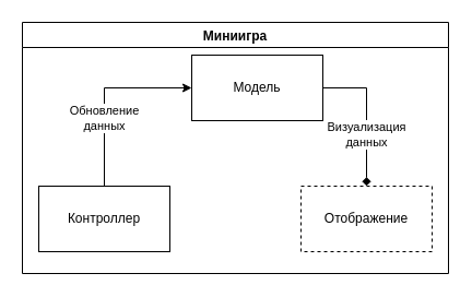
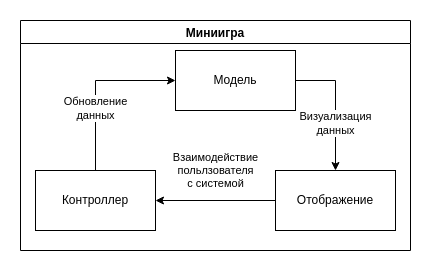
  <mxCell id="0" />
  <mxCell id="1" parent="0" />
  <mxCell id="2" value="Миниигра" style="swimlane;" vertex="1" parent="1"><mxGeometry x="20" y="20" width="390" height="230" as="geometry"><mxRectangle x="110" y="100" width="90" height="23" as="alternateBounds" /></mxGeometry></mxCell>
  <mxCell id="3" value="Модель" style="rounded=0;whiteSpace=wrap;html=1;" vertex="1" parent="2"><mxGeometry x="155" y="30" width="120" height="60" as="geometry" /></mxCell>
  <mxCell id="4" value="Обновление&lt;br&gt;данных" style="edgeStyle=orthogonalEdgeStyle;rounded=0;orthogonalLoop=1;jettySize=auto;html=1;exitX=0.5;exitY=0;exitDx=0;exitDy=0;entryX=0;entryY=0.5;entryDx=0;entryDy=0;" edge="1" parent="2" source="5" target="3"><mxGeometry x="-0.273" relative="1" as="geometry"><mxPoint as="offset" /></mxGeometry></mxCell>
  <mxCell id="5" value="Контроллер" style="rounded=0;whiteSpace=wrap;html=1;" vertex="1" parent="2"><mxGeometry x="15" y="150" width="120" height="60" as="geometry" /></mxCell>
- <mxCell id="7" value="Отображение" style="rounded=0;whiteSpace=wrap;html=1;dashed=1;" vertex="1" parent="2"><mxGeometry x="255" y="150" width="120" height="60" as="geometry" /></mxCell>
- <mxCell id="8" value="Визуализация&lt;br&gt;данных" style="edgeStyle=orthogonalEdgeStyle;rounded=0;orthogonalLoop=1;jettySize=auto;html=1;exitX=1;exitY=0.5;exitDx=0;exitDy=0;entryX=0.5;entryY=0;entryDx=0;entryDy=0;endArrow=diamond;" edge="1" parent="2" source="3" target="7"><mxGeometry x="0.273" relative="1" as="geometry"><mxPoint as="offset" /></mxGeometry></mxCell>
+ <mxCell id="6" value="Взаимодействие &lt;br&gt;польлзователя &lt;br&gt;с системой" style="edgeStyle=orthogonalEdgeStyle;rounded=0;orthogonalLoop=1;jettySize=auto;html=1;exitX=0;exitY=0.5;exitDx=0;exitDy=0;entryX=1;entryY=0.5;entryDx=0;entryDy=0;" edge="1" parent="2" source="7" target="5"><mxGeometry y="-30" relative="1" as="geometry"><mxPoint as="offset" /></mxGeometry></mxCell>
+ <mxCell id="7" value="Отображение" style="rounded=0;whiteSpace=wrap;html=1;" vertex="1" parent="2"><mxGeometry x="255" y="150" width="120" height="60" as="geometry" /></mxCell>
+ <mxCell id="8" value="Визуализация&lt;br&gt;данных" style="edgeStyle=orthogonalEdgeStyle;rounded=0;orthogonalLoop=1;jettySize=auto;html=1;exitX=1;exitY=0.5;exitDx=0;exitDy=0;entryX=0.5;entryY=0;entryDx=0;entryDy=0;" edge="1" parent="2" source="3" target="7"><mxGeometry x="0.273" relative="1" as="geometry"><mxPoint as="offset" /></mxGeometry></mxCell>
